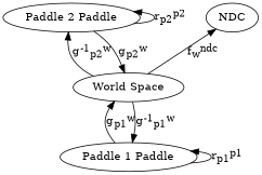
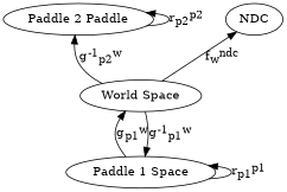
  digraph {
    rankdir=BT
-   "Paddle 1 Space" [label="Paddle 1 Paddle"]
+   "Paddle 1 Space"
    "World Space"
    n3 [label="Paddle 2 Paddle"]
    NDC
    "Paddle 1 Space" -> "Paddle 1 Space" [label=<r<SUB>p1</SUB><SUP>p1  </SUP>>]
    "Paddle 1 Space" -> "World Space" [label=<g<SUB>p1</SUB><SUP>w</SUP>>]
    "World Space" -> "Paddle 1 Space" [label=<g<SUP>-1</SUP><SUB>p1</SUB><SUP>w</SUP>>]
    "World Space" -> n3 [label=<g<SUP>-1</SUP><SUB>p2</SUB><SUP>w</SUP>>]
    "World Space" -> NDC [label=<f<SUB>w</SUB><SUP>ndc</SUP>>]
-   n3 -> "World Space" [label=<g<SUB>p2</SUB><SUP>w</SUP>>]
    n3 -> n3 [label=<r<SUB>p2</SUB><SUP>p2  </SUP>>]
  }
